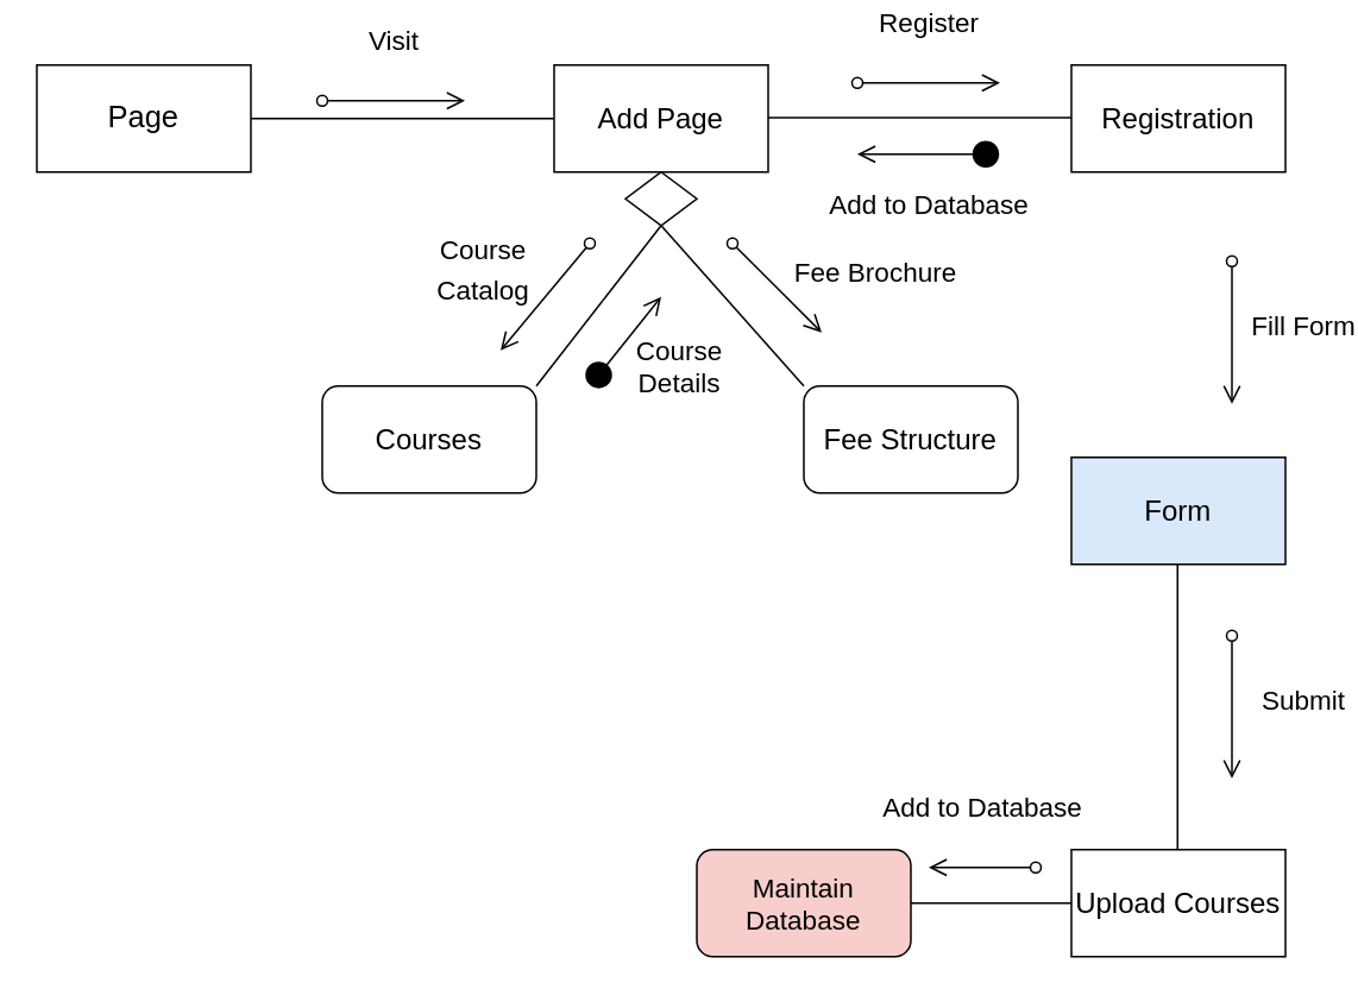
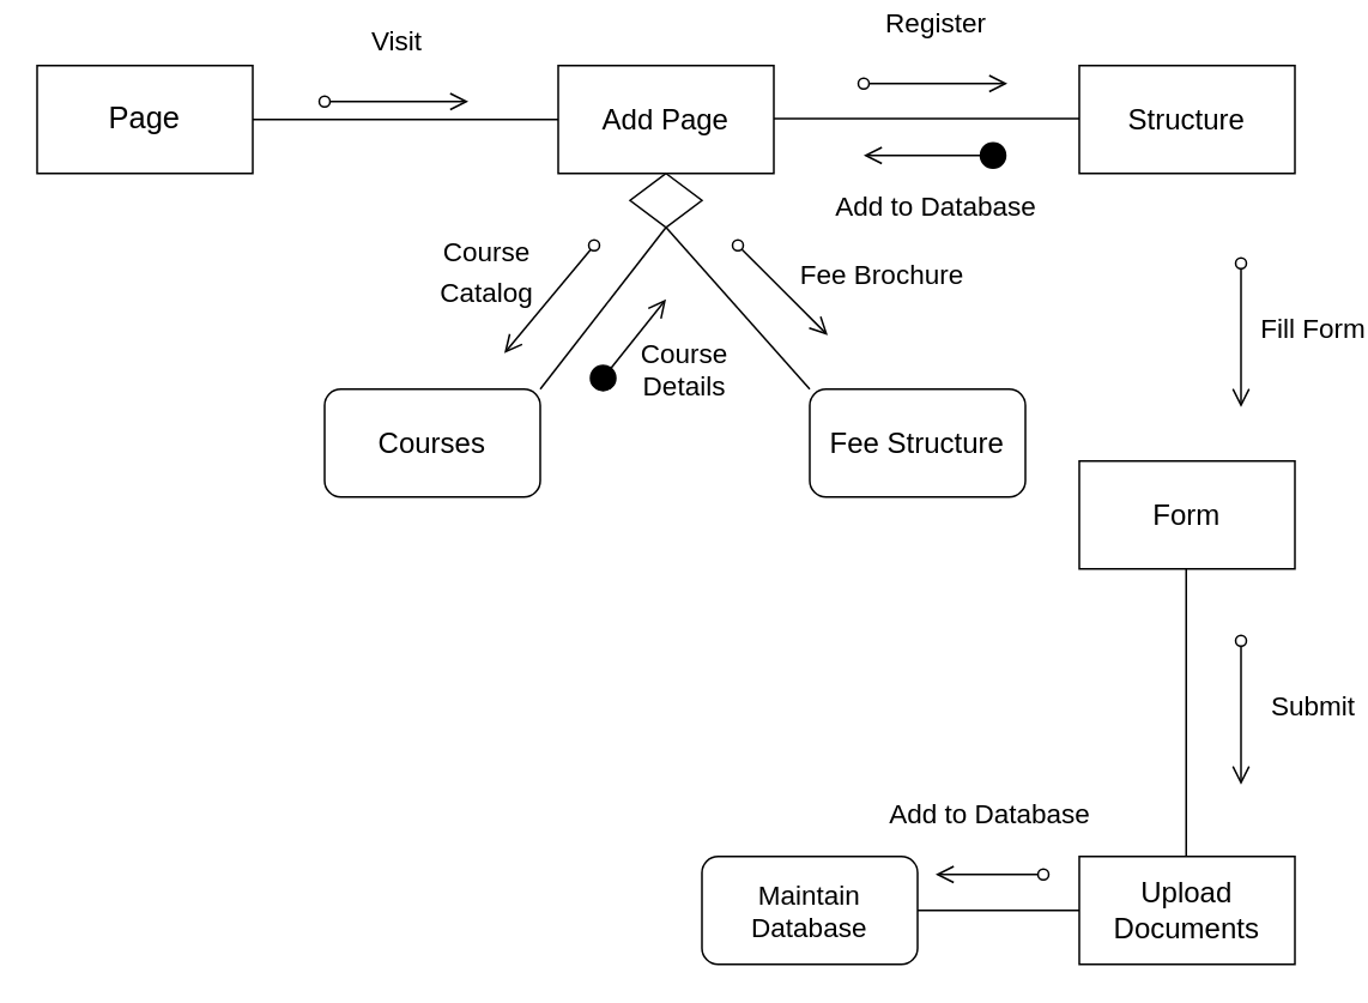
  <mxCell id="0" />
  <mxCell id="1" parent="0" />
  <mxCell id="2" value="&lt;font style=&quot;font-size: 17px&quot;&gt;Page&lt;/font&gt;" style="rounded=0;whiteSpace=wrap;html=1;" vertex="1" parent="1"><mxGeometry y="20" width="120" height="60" as="geometry" x="20" /></mxCell>
  <mxCell id="3" value="&lt;font style=&quot;font-size: 16px&quot;&gt;Add Page&lt;/font&gt;" style="rounded=0;whiteSpace=wrap;html=1;" vertex="1" parent="1"><mxGeometry x="310" y="20" width="120" height="60" as="geometry" /></mxCell>
- <mxCell id="4" value="&lt;font style=&quot;font-size: 16px&quot;&gt;Registration&lt;/font&gt;" style="rounded=0;whiteSpace=wrap;html=1;" vertex="1" parent="1"><mxGeometry x="600" y="20" width="120" height="60" as="geometry" /></mxCell>
+ <mxCell id="4" value="&lt;font style=&quot;font-size: 16px&quot;&gt;Structure&lt;/font&gt;" style="rounded=0;whiteSpace=wrap;html=1;" vertex="1" parent="1"><mxGeometry x="600" y="20" width="120" height="60" as="geometry" /></mxCell>
  <mxCell id="5" value="&lt;font style=&quot;font-size: 16px&quot;&gt;Courses&lt;/font&gt;" style="whiteSpace=wrap;html=1;rounded=1;" vertex="1" parent="1"><mxGeometry x="180" y="200" width="120" height="60" as="geometry" /></mxCell>
  <mxCell id="6" value="&lt;font style=&quot;font-size: 16px&quot;&gt;Fee Structure&lt;/font&gt;" style="whiteSpace=wrap;html=1;rounded=1;" vertex="1" parent="1"><mxGeometry x="450" y="200" width="120" height="60" as="geometry" /></mxCell>
- <mxCell id="7" value="Form" style="rounded=0;whiteSpace=wrap;html=1;fontSize=16;fillColor=#dae8fc;" vertex="1" parent="1"><mxGeometry x="600" y="240" width="120" height="60" as="geometry" /></mxCell>
- <mxCell id="8" value="&lt;font style=&quot;font-size: 16px&quot;&gt;Upload Courses&lt;/font&gt;" style="rounded=0;whiteSpace=wrap;html=1;" vertex="1" parent="1"><mxGeometry x="600" y="460" width="120" height="60" as="geometry" /></mxCell>
+ <mxCell id="7" value="Form" style="rounded=0;whiteSpace=wrap;html=1;fontSize=16;" vertex="1" parent="1"><mxGeometry x="600" y="240" width="120" height="60" as="geometry" /></mxCell>
+ <mxCell id="8" value="&lt;font style=&quot;font-size: 16px&quot;&gt;Upload Documents&lt;/font&gt;" style="rounded=0;whiteSpace=wrap;html=1;" vertex="1" parent="1"><mxGeometry x="600" y="460" width="120" height="60" as="geometry" /></mxCell>
  <mxCell id="9" value="&lt;font style=&quot;font-size: 15px&quot;&gt;Visit&lt;/font&gt;" style="html=1;verticalAlign=bottom;startArrow=oval;startFill=0;endArrow=open;startSize=6;endSize=8;rounded=0;fontSize=19;" edge="1" parent="1"><mxGeometry y="20" width="80" relative="1" as="geometry"><mxPoint x="180" y="40" as="sourcePoint" /><mxPoint x="260" y="40" as="targetPoint" /><mxPoint as="offset" /></mxGeometry></mxCell>
  <mxCell id="10" value="" style="endArrow=none;html=1;rounded=0;fontSize=19;entryX=0;entryY=0.5;entryDx=0;entryDy=0;" edge="1" parent="1" target="3"><mxGeometry width="50" height="50" relative="1" as="geometry"><mxPoint x="140" y="50" as="sourcePoint" /><mxPoint x="190" y="0" as="targetPoint" /></mxGeometry></mxCell>
  <mxCell id="11" value="" style="endArrow=none;html=1;rounded=0;fontSize=19;entryX=0;entryY=0.5;entryDx=0;entryDy=0;" edge="1" parent="1"><mxGeometry width="50" height="50" relative="1" as="geometry"><mxPoint x="430" y="49.5" as="sourcePoint" /><mxPoint x="600" y="49.5" as="targetPoint" /></mxGeometry></mxCell>
  <mxCell id="12" value="" style="endArrow=none;html=1;rounded=0;fontSize=19;entryX=0.5;entryY=0;entryDx=0;entryDy=0;exitX=0.5;exitY=1;exitDx=0;exitDy=0;" edge="1" parent="1"><mxGeometry width="50" height="50" relative="1" as="geometry"><mxPoint x="659.5" y="300" as="sourcePoint" /><mxPoint x="659.5" y="460" as="targetPoint" /></mxGeometry></mxCell>
  <mxCell id="13" value="" style="shape=rhombus;html=1;dashed=0;whitespace=wrap;perimeter=rhombusPerimeter;fontSize=19;" vertex="1" parent="1"><mxGeometry x="350" y="80" width="40" height="30" as="geometry" /></mxCell>
  <mxCell id="14" value="" style="endArrow=none;html=1;rounded=0;fontSize=19;entryX=0.5;entryY=1;entryDx=0;entryDy=0;exitX=1;exitY=0;exitDx=0;exitDy=0;" edge="1" parent="1" source="5" target="13"><mxGeometry width="50" height="50" relative="1" as="geometry"><mxPoint x="260" y="160" as="sourcePoint" /><mxPoint x="310" y="110" as="targetPoint" /></mxGeometry></mxCell>
  <mxCell id="15" value="" style="endArrow=none;html=1;rounded=0;fontSize=19;entryX=0.5;entryY=1;entryDx=0;entryDy=0;exitX=0;exitY=0;exitDx=0;exitDy=0;" edge="1" parent="1" source="6" target="13"><mxGeometry width="50" height="50" relative="1" as="geometry"><mxPoint x="480" y="160" as="sourcePoint" /><mxPoint x="530" y="110" as="targetPoint" /></mxGeometry></mxCell>
  <mxCell id="16" value="&lt;font style=&quot;font-size: 15px&quot;&gt;Register&lt;/font&gt;&lt;span style=&quot;color: rgba(0 , 0 , 0 , 0) ; font-family: monospace ; font-size: 0px ; background-color: rgb(248 , 249 , 250)&quot;&gt;%3CmxGraphModel%3E%3Croot%3E%3CmxCell%20id%3D%220%22%2F%3E%3CmxCell%20id%3D%221%22%20parent%3D%220%22%2F%3E%3CmxCell%20id%3D%222%22%20value%3D%22Visit%22%20style%3D%22html%3D1%3BverticalAlign%3Dbottom%3BstartArrow%3Doval%3BstartFill%3D0%3BendArrow%3Dopen%3BstartSize%3D6%3BendSize%3D8%3Brounded%3D0%3BfontSize%3D19%3B%22%20edge%3D%221%22%20parent%3D%221%22%3E%3CmxGeometry%20y%3D%2220%22%20width%3D%2280%22%20relative%3D%221%22%20as%3D%22geometry%22%3E%3CmxPoint%20x%3D%22160%22%20y%3D%22100%22%20as%3D%22sourcePoint%22%2F%3E%3CmxPoint%20x%3D%22240%22%20y%3D%22100%22%20as%3D%22targetPoint%22%2F%3E%3CmxPoint%20as%3D%22offset%22%2F%3E%3C%2FmxGeometry%3E%3C%2FmxCell%3E%3C%2Froot%3E%3C%2FmxGraphModel%3E&lt;/span&gt;" style="html=1;verticalAlign=bottom;startArrow=oval;startFill=0;endArrow=open;startSize=6;endSize=8;rounded=0;fontSize=19;" edge="1" parent="1"><mxGeometry y="20" width="80" relative="1" as="geometry"><mxPoint x="480" y="30" as="sourcePoint" /><mxPoint x="560" y="30" as="targetPoint" /><mxPoint as="offset" /></mxGeometry></mxCell>
  <mxCell id="17" value="&lt;font style=&quot;font-size: 15px&quot;&gt;Fee Brochure&lt;/font&gt;" style="html=1;verticalAlign=bottom;startArrow=oval;startFill=0;endArrow=open;startSize=6;endSize=8;rounded=0;fontSize=19;" edge="1" parent="1"><mxGeometry x="1" y="36" width="80" relative="1" as="geometry"><mxPoint x="410" y="120" as="sourcePoint" /><mxPoint x="460" y="170" as="targetPoint" /><mxPoint x="4" y="5" as="offset" /></mxGeometry></mxCell>
  <mxCell id="18" value="&lt;font style=&quot;font-size: 15px&quot;&gt;Course &lt;br&gt;Catalog&lt;/font&gt;" style="html=1;verticalAlign=bottom;startArrow=oval;startFill=0;endArrow=open;startSize=6;endSize=8;rounded=0;fontSize=19;" edge="1" parent="1"><mxGeometry x="0.77" y="-20" width="80" relative="1" as="geometry"><mxPoint x="330" y="120" as="sourcePoint" /><mxPoint x="280" y="180" as="targetPoint" /><mxPoint as="offset" /></mxGeometry></mxCell>
  <mxCell id="19" value="&lt;span style=&quot;font-size: 15px&quot;&gt;Fill Form&lt;/span&gt;" style="html=1;verticalAlign=bottom;startArrow=oval;startFill=0;endArrow=open;startSize=6;endSize=8;rounded=0;fontSize=19;" edge="1" parent="1"><mxGeometry x="0.25" y="40" width="80" relative="1" as="geometry"><mxPoint x="690" y="130" as="sourcePoint" /><mxPoint x="690" y="210" as="targetPoint" /><mxPoint as="offset" /></mxGeometry></mxCell>
  <mxCell id="20" value="&lt;span style=&quot;font-size: 15px&quot;&gt;Submit&lt;/span&gt;" style="html=1;verticalAlign=bottom;startArrow=oval;startFill=0;endArrow=open;startSize=6;endSize=8;rounded=0;fontSize=19;" edge="1" parent="1"><mxGeometry x="0.25" y="40" width="80" relative="1" as="geometry"><mxPoint x="690" y="340" as="sourcePoint" /><mxPoint x="690" y="420" as="targetPoint" /><mxPoint as="offset" /></mxGeometry></mxCell>
- <mxCell id="21" value="Maintain Database" style="rounded=1;whiteSpace=wrap;html=1;fontSize=15;fillColor=#f8cecc;" vertex="1" parent="1"><mxGeometry x="390" y="460" width="120" height="60" as="geometry" /></mxCell>
+ <mxCell id="21" value="Maintain Database" style="rounded=1;whiteSpace=wrap;html=1;fontSize=15;" vertex="1" parent="1"><mxGeometry x="390" y="460" width="120" height="60" as="geometry" /></mxCell>
  <mxCell id="22" value="" style="endArrow=none;html=1;rounded=0;fontSize=15;entryX=0;entryY=0.5;entryDx=0;entryDy=0;" edge="1" parent="1" target="8"><mxGeometry width="50" height="50" relative="1" as="geometry"><mxPoint x="510" y="490" as="sourcePoint" /><mxPoint x="560" y="440" as="targetPoint" /></mxGeometry></mxCell>
  <mxCell id="23" value="&lt;span style=&quot;font-size: 15px&quot;&gt;Add to Database&lt;/span&gt;" style="html=1;verticalAlign=bottom;startArrow=oval;startFill=0;endArrow=open;startSize=6;endSize=8;rounded=0;fontSize=19;" edge="1" parent="1"><mxGeometry y="-20" width="80" relative="1" as="geometry"><mxPoint x="580" y="470" as="sourcePoint" /><mxPoint x="520" y="470" as="targetPoint" /><mxPoint as="offset" /></mxGeometry></mxCell>
  <mxCell id="24" value="Course&lt;br&gt;Details" style="html=1;verticalAlign=bottom;startArrow=circle;startFill=1;endArrow=open;startSize=6;endSize=8;rounded=0;fontSize=15;" edge="1" parent="1"><mxGeometry x="-0.268" y="-45" width="80" relative="1" as="geometry"><mxPoint x="330" y="200" as="sourcePoint" /><mxPoint x="370" y="150" as="targetPoint" /><mxPoint as="offset" /></mxGeometry></mxCell>
  <mxCell id="25" value="Add to Database" style="html=1;verticalAlign=bottom;startArrow=circle;startFill=1;endArrow=open;startSize=6;endSize=8;rounded=0;fontSize=15;" edge="1" parent="1"><mxGeometry y="40" width="80" relative="1" as="geometry"><mxPoint x="560" y="70" as="sourcePoint" /><mxPoint x="480" y="70" as="targetPoint" /><mxPoint as="offset" /></mxGeometry></mxCell>
